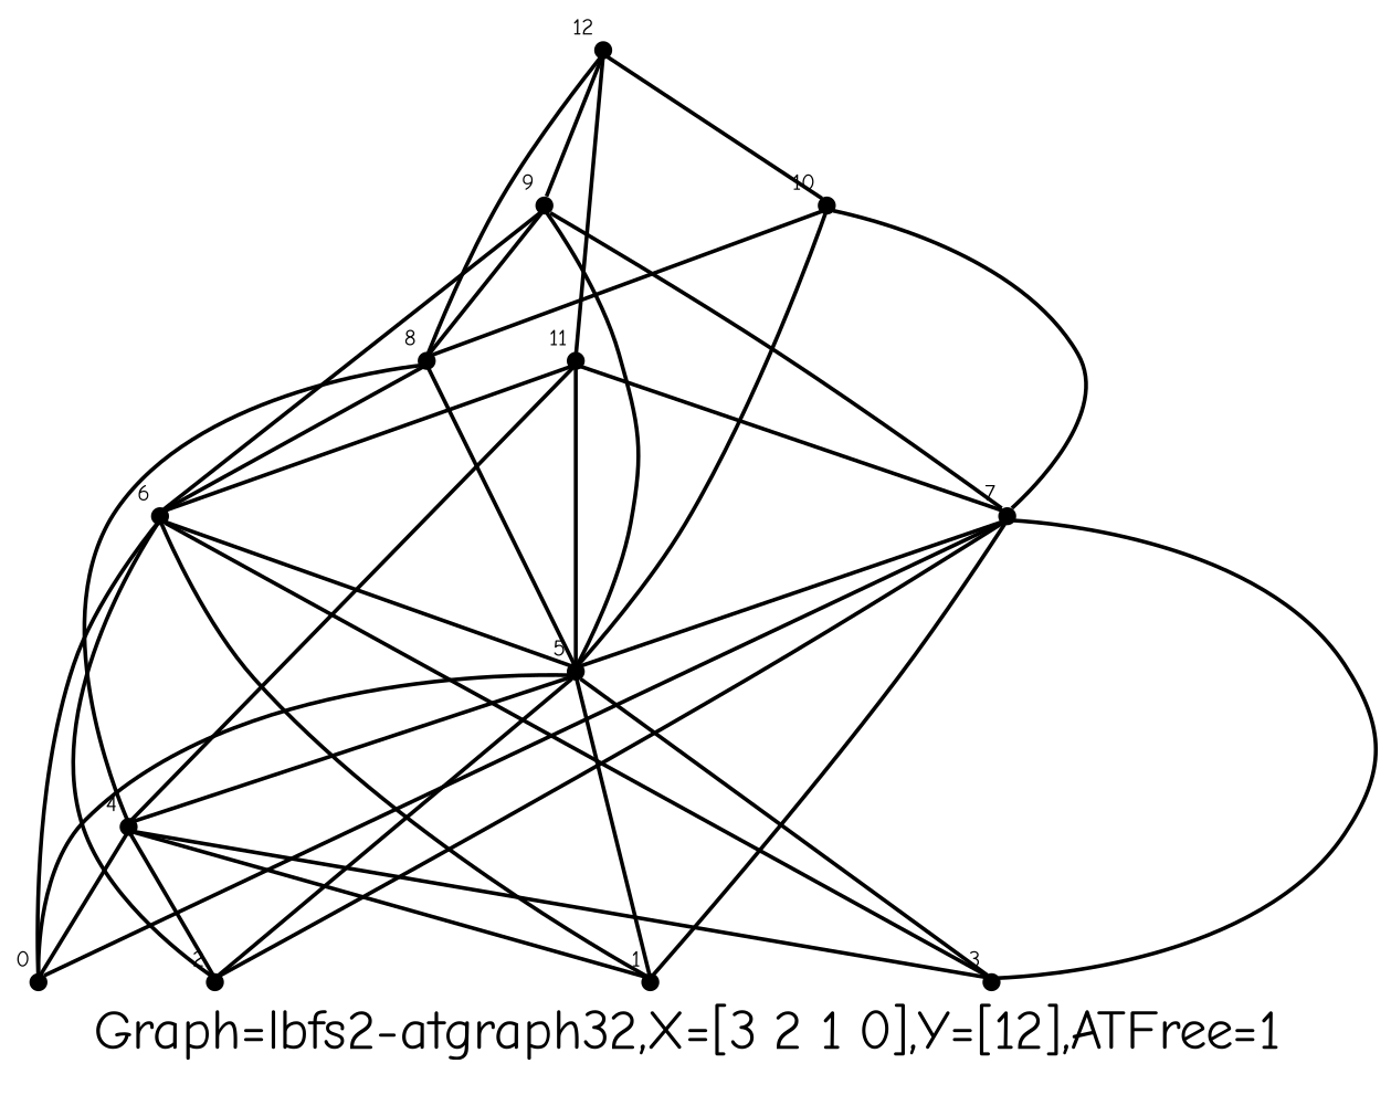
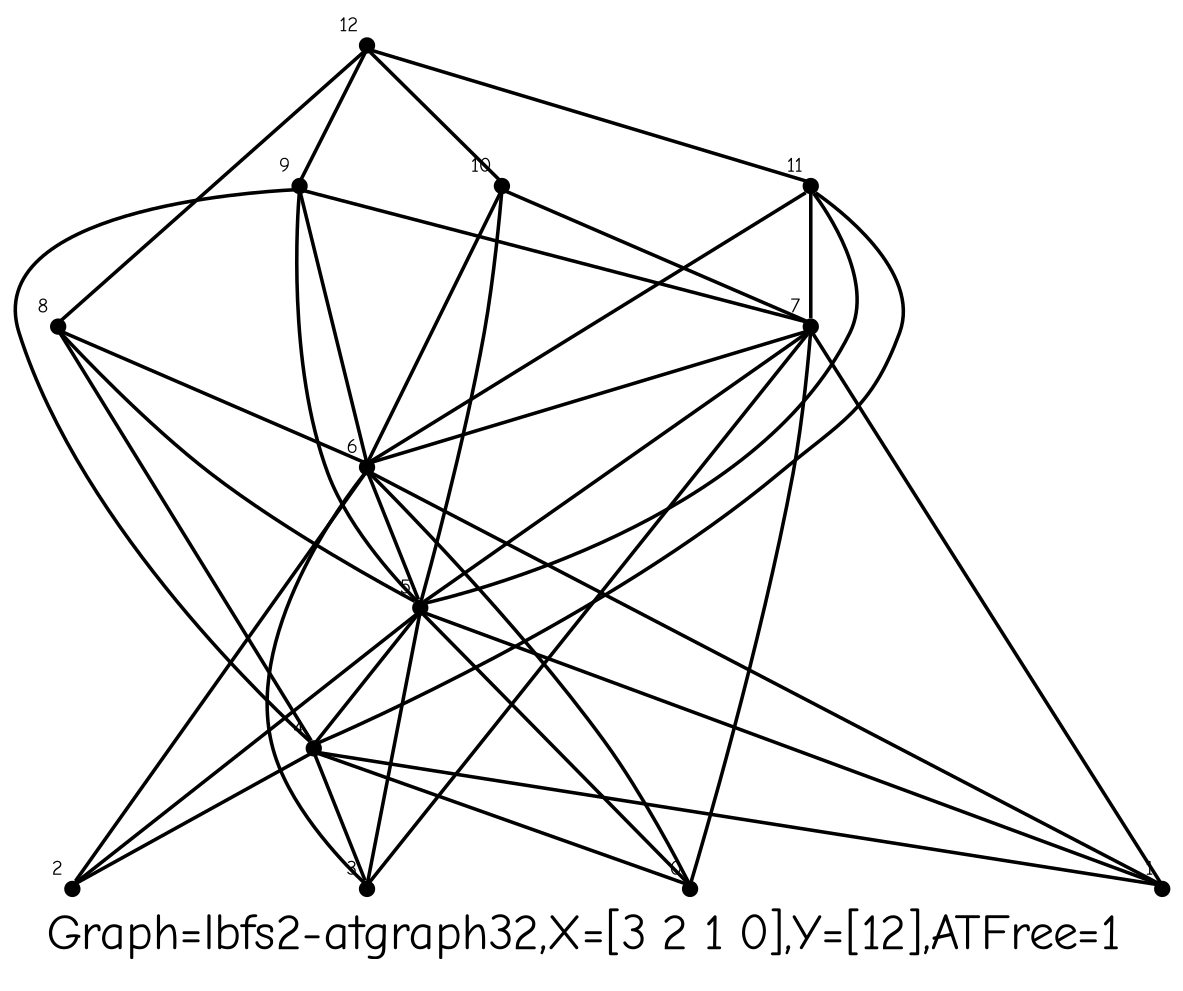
  graph {
    label="Graph=lbfs2-atgraph32,X=[3 2 1 0],Y=[12],ATFree=1 "
    labelloc=bottom
    fontname="Comic Neue"
    node [fontsize=6 shape=point fontname="Comic Neue"]
    edge [fontname="Comic Neue"]
    0 [xlabel=0]
    1 [xlabel=1]
    2 [xlabel=2]
    3 [xlabel=3]
    4 [xlabel=4]
    5 [xlabel=5]
    6 [xlabel=6]
    7 [xlabel=7]
    8 [xlabel=8]
    9 [xlabel=9]
    10 [xlabel=10]
    11 [xlabel=11]
    12 [xlabel=12]
    4 -- 0
    4 -- 1
    4 -- 2
    4 -- 3
    5 -- 0
    5 -- 1
    5 -- 2
    5 -- 3
    5 -- 4
    6 -- 0
    6 -- 1
    6 -- 2
    6 -- 3
    6 -- 5
    7 -- 0
    7 -- 1
-   7 -- 2
+   7 -- 6
    7 -- 3
    7 -- 5
    8 -- 4
    8 -- 5
    8 -- 6
-   9 -- 8
+   9 -- 4
    9 -- 5
    9 -- 6
    9 -- 7
    10 -- 5
-   10 -- 8
+   10 -- 6
    10 -- 7
    11 -- 4
    11 -- 5
    11 -- 6
    11 -- 7
    12 -- 8
    12 -- 9
    12 -- 10
    12 -- 11
  }
